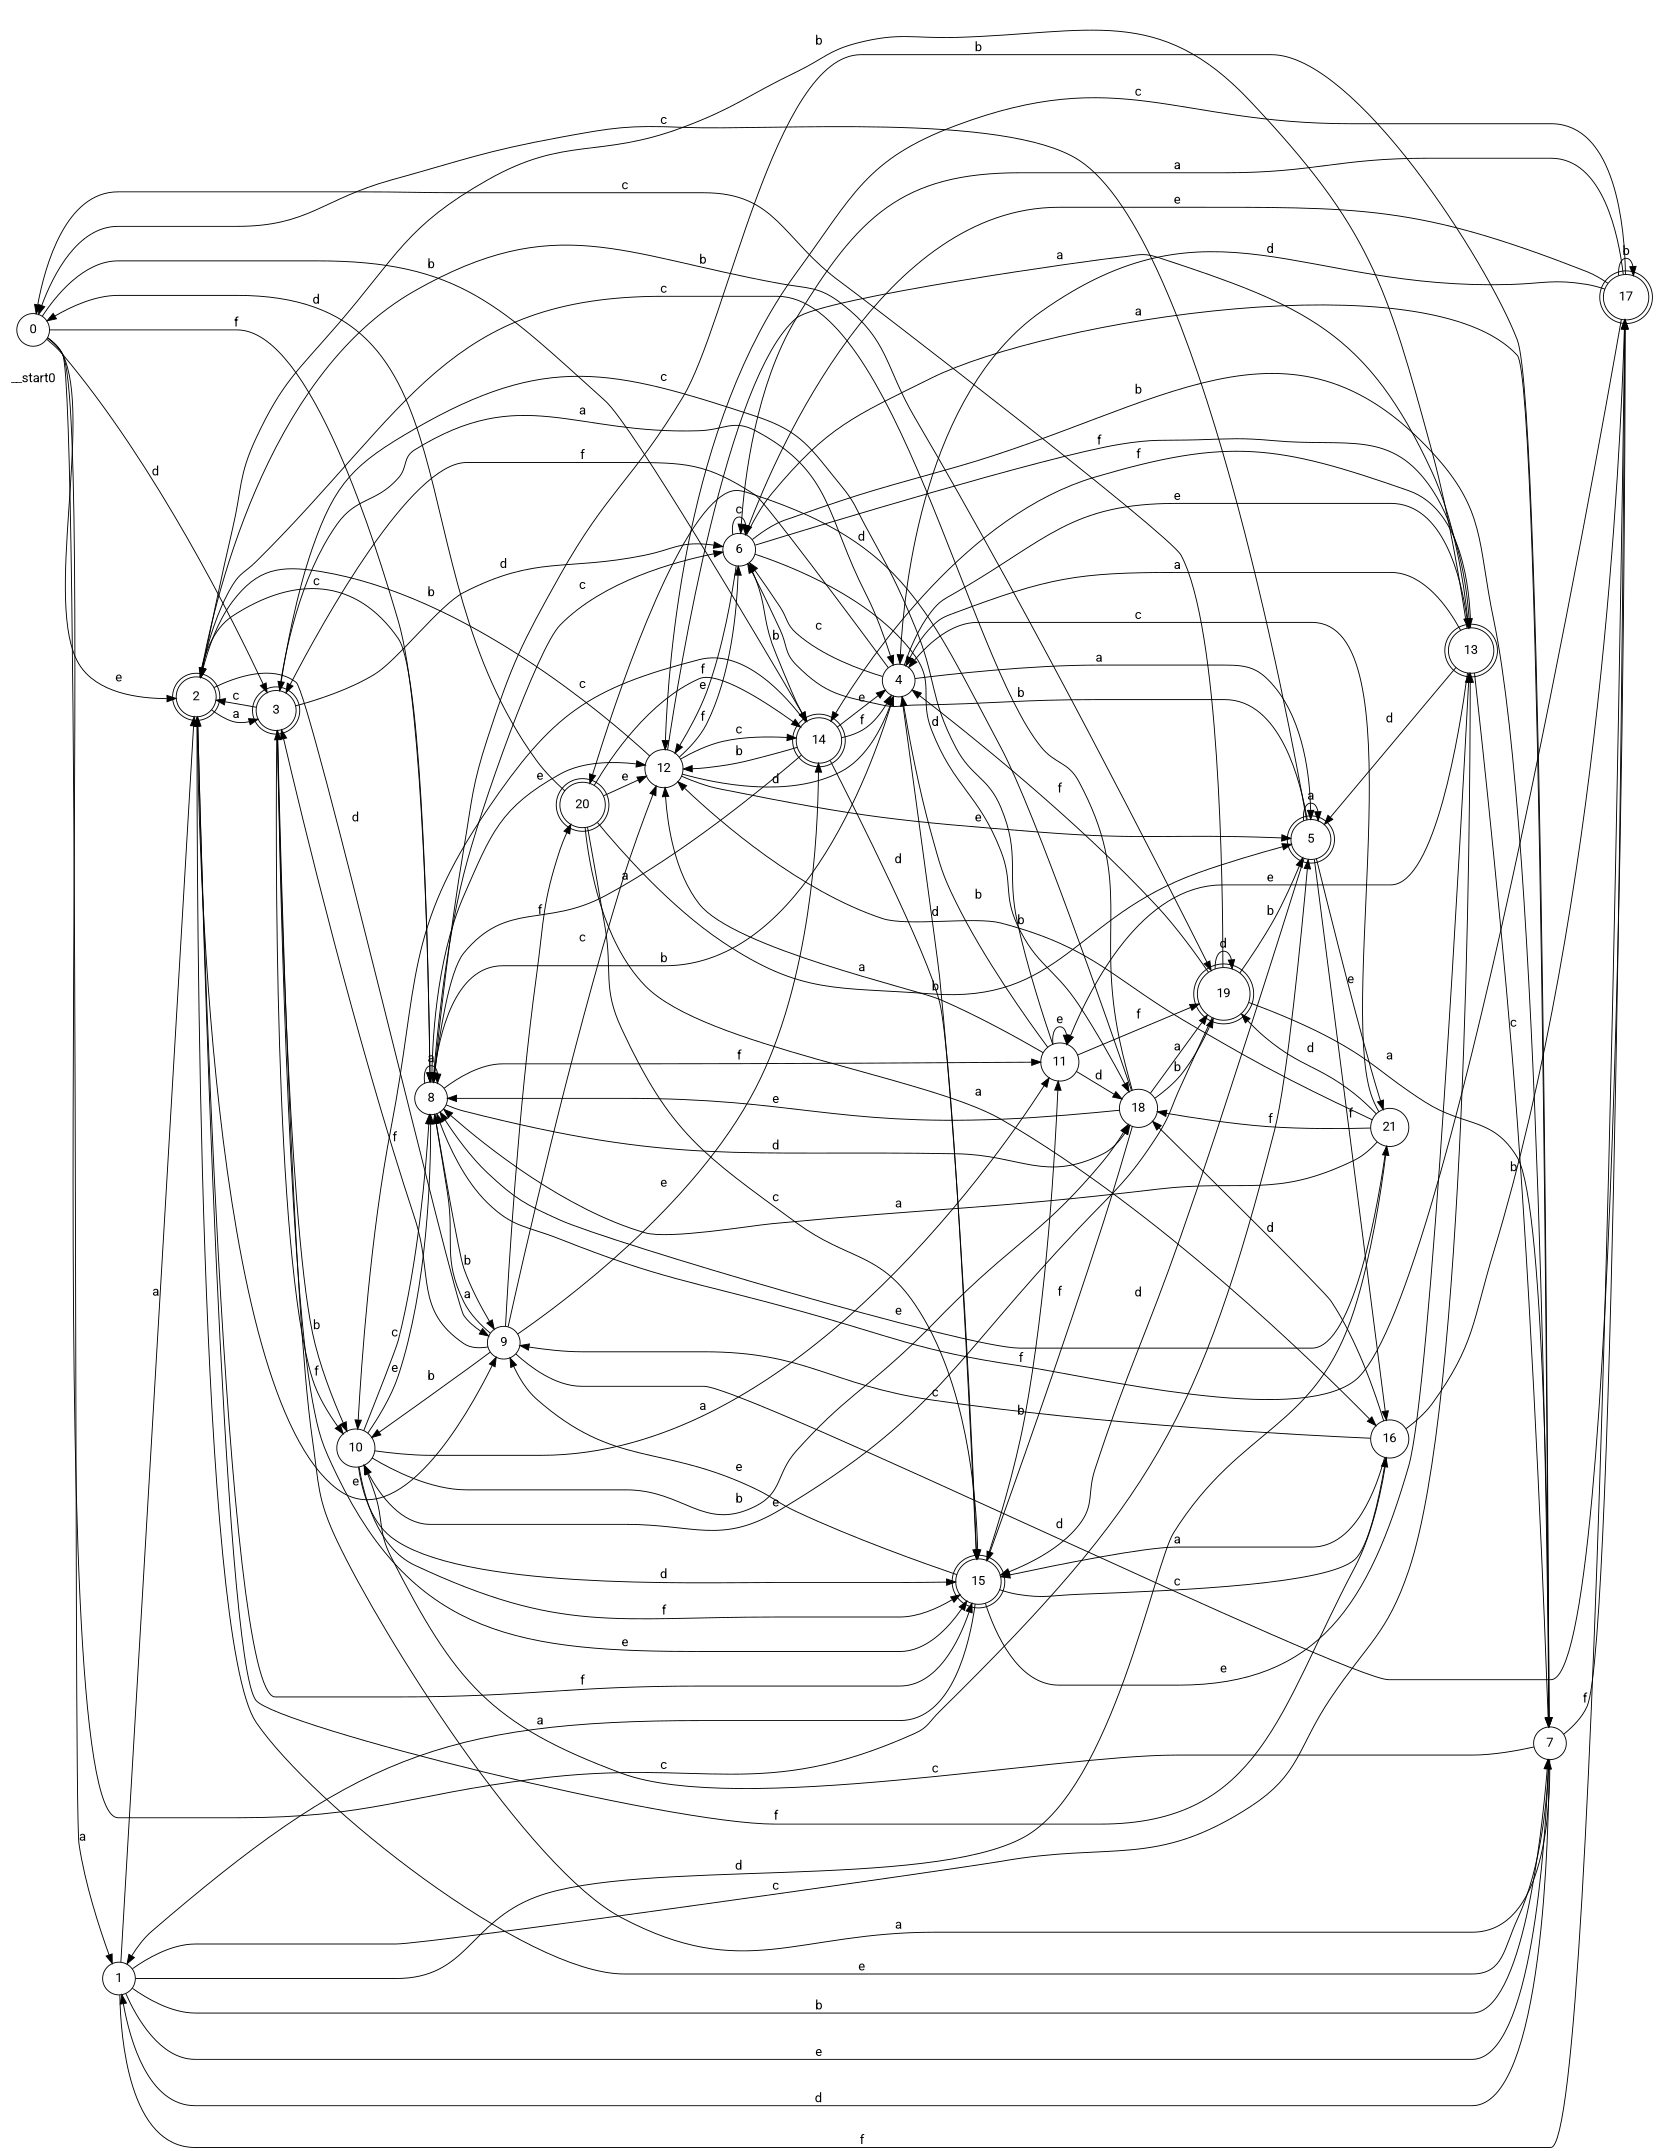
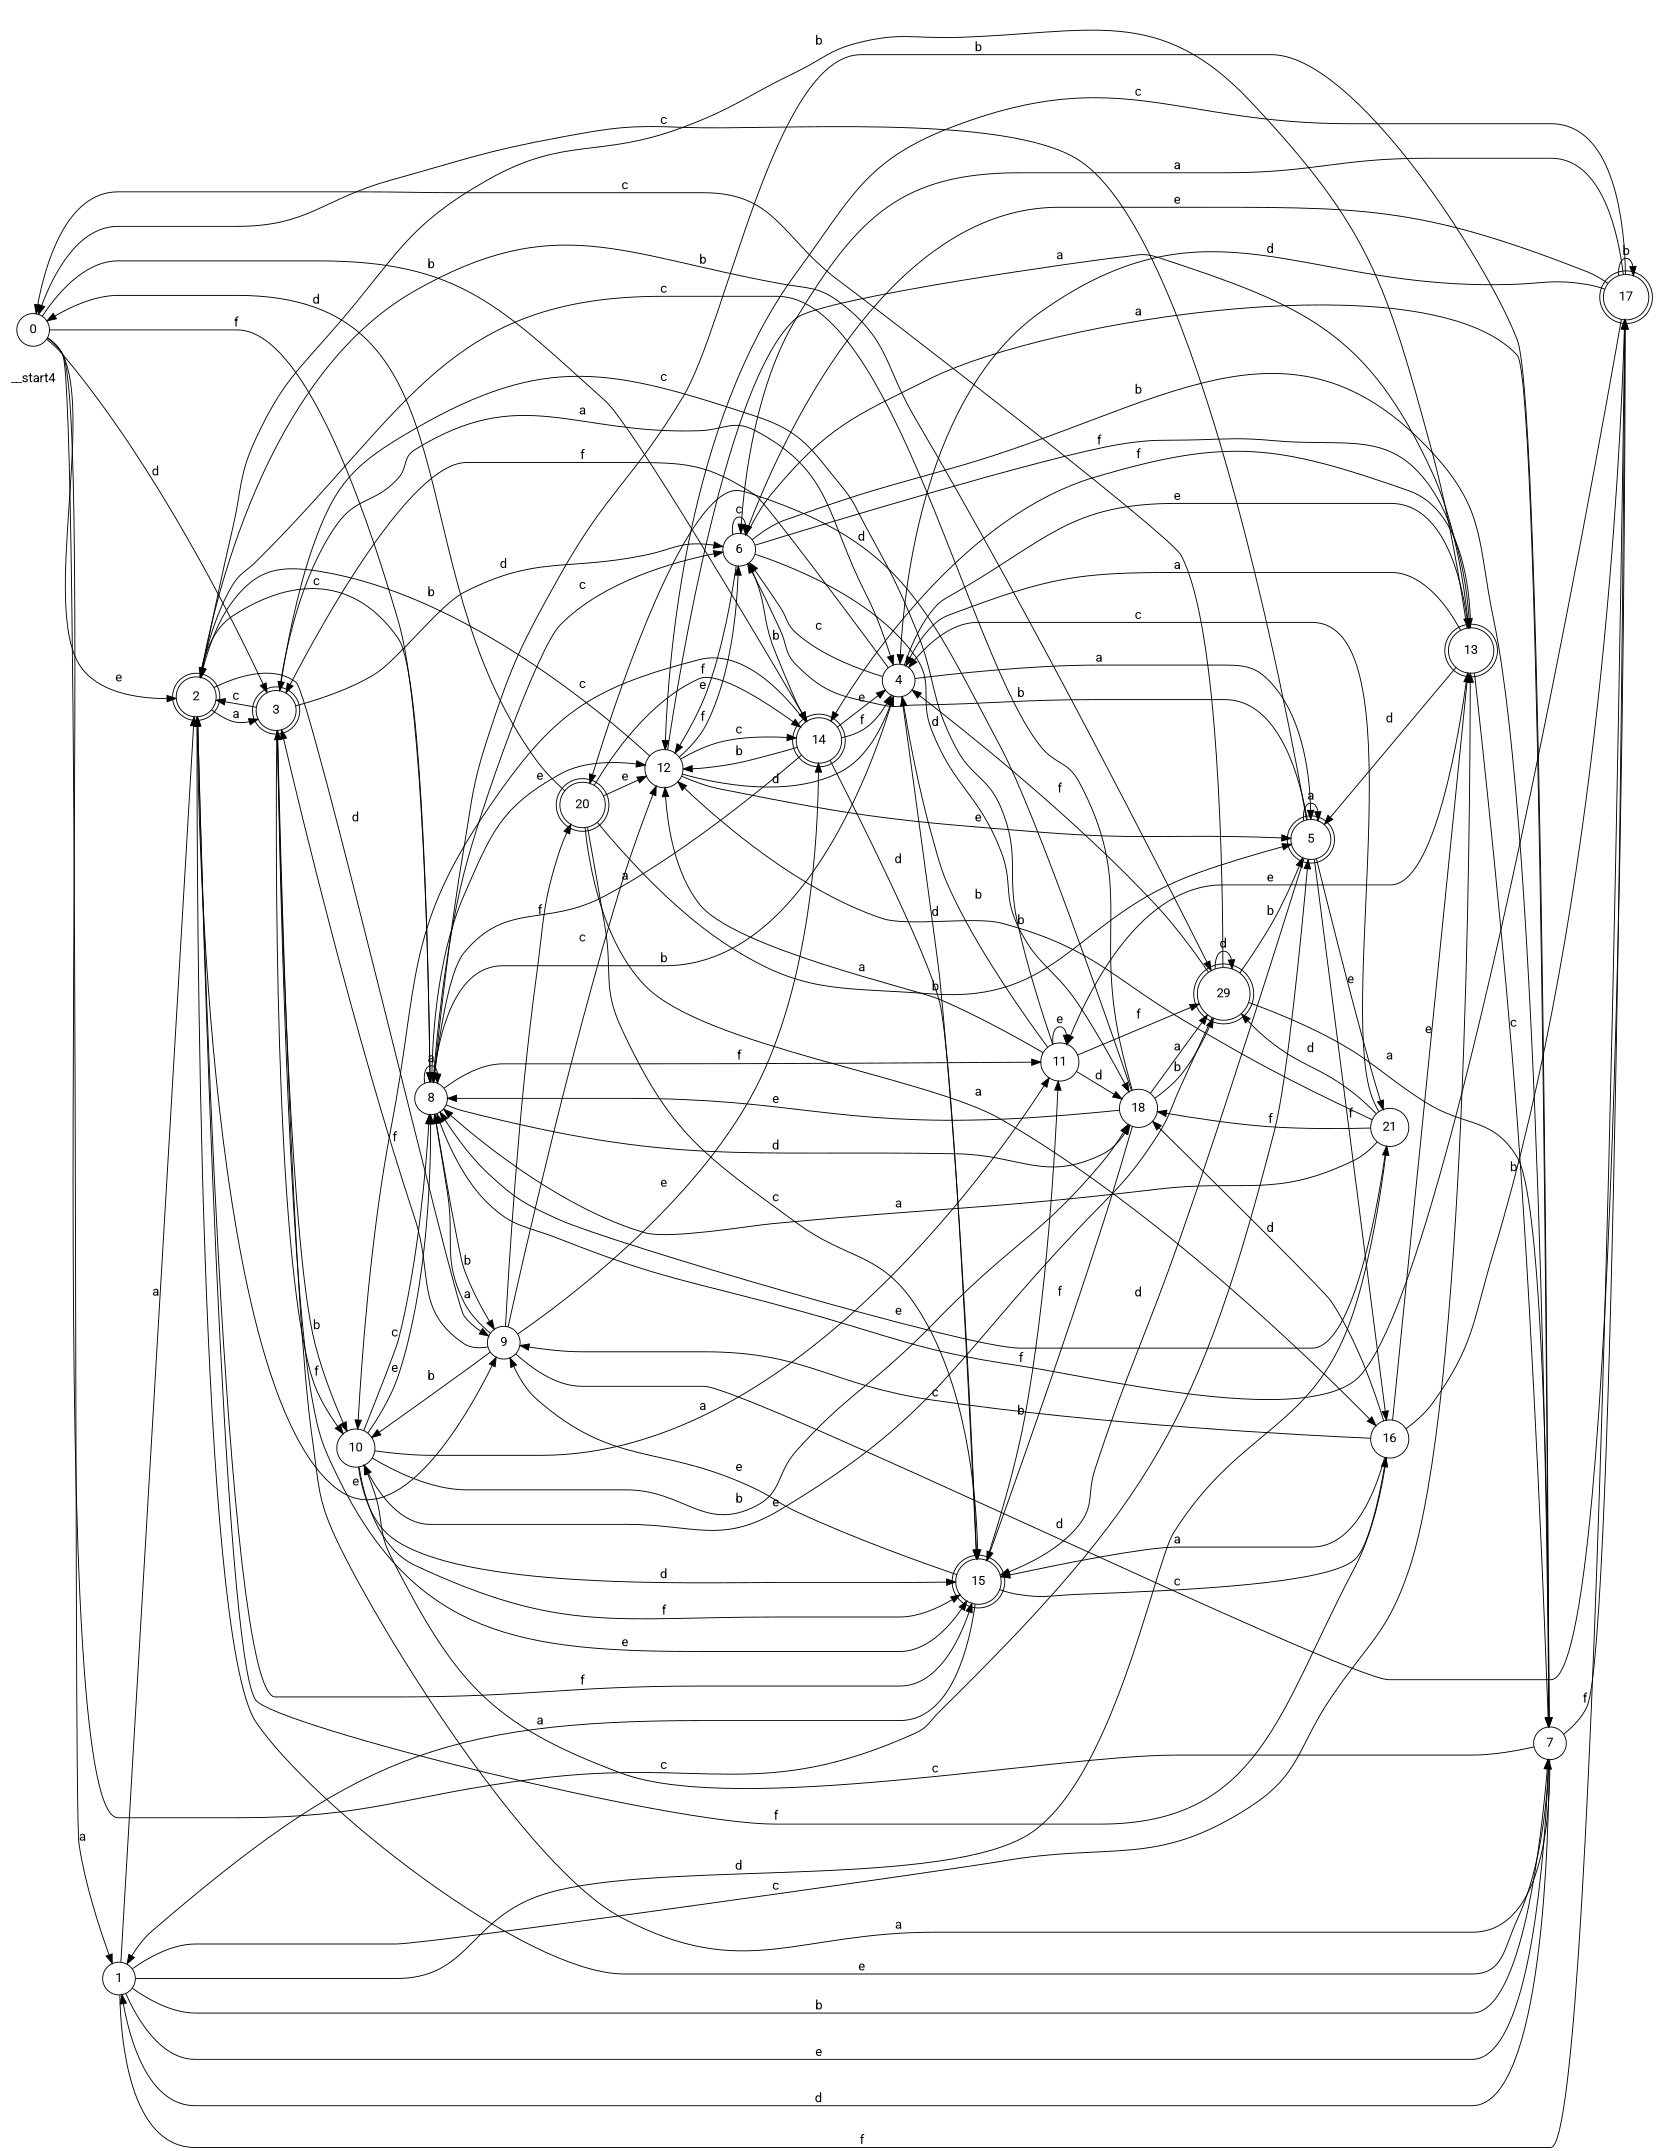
  digraph {
    fontname=Roboto
    rankdir=LR
    node [fontname=Roboto shape=circle color=black fillcolor=white style=filled]
    edge [fontname=Roboto]
-   __start0 [shape=none color="" fillcolor="" style=""]
+   __start0 [shape=none label=__start4 color="" fillcolor="" style=""]
    n2 [label=0]
    n3 [label=1]
    n4 [label=2 shape=doublecircle style="rounded,filled"]
    n5 [label=3 shape=doublecircle style="rounded,filled"]
    n6 [label=5 shape=doublecircle style="rounded,filled"]
    n7 [label=8]
    n8 [label=14 shape=doublecircle style="rounded,filled"]
    n9 [label=7]
    n10 [label=13 shape=doublecircle style="rounded,filled"]
    n11 [label=17 shape=doublecircle style="rounded,filled"]
    n12 [label=21]
    n13 [label=9]
    n14 [label=15 shape=doublecircle style="rounded,filled"]
-   n15 [label=19 shape=doublecircle style="rounded,filled"]
+   n15 [label=29 shape=doublecircle style="rounded,filled"]
    n16 [label=4]
    n17 [label=6]
    n18 [label=10]
    n19 [label=16]
    n20 [label=12]
    n21 [label=18]
    n22 [label=11]
    n23 [label=20 shape=doublecircle style="rounded,filled"]
    n2 -> n3 [label=a]
    n2 -> n4 [label=e]
    n2 -> n5 [label=d]
    n2 -> n6 [label=c]
    n2 -> n7 [label=f]
    n2 -> n8 [label=b]
    n3 -> n4 [label=a]
    n3 -> n9 [label=b]
    n3 -> n9 [label=e]
    n3 -> n10 [label=c]
    n3 -> n11 [label=f]
    n3 -> n12 [label=d]
    n4 -> n5 [label=a]
    n4 -> n7 [label=c]
    n4 -> n13 [label=d]
    n4 -> n13 [label=e]
    n4 -> n14 [label=f]
    n4 -> n15 [label=b]
    n5 -> n4 [label=c]
    n5 -> n14 [label=e]
    n5 -> n16 [label=a]
    n5 -> n17 [label=d]
    n5 -> n18 [label=b]
    n5 -> n18 [label=f]
    n6 -> n2 [label=c]
    n6 -> n6 [label=a]
    n6 -> n12 [label=e]
    n6 -> n14 [label=d]
    n6 -> n17 [label=b]
    n6 -> n19 [label=f]
    n7 -> n7 [label=a]
    n7 -> n13 [label=b]
    n7 -> n17 [label=c]
    n7 -> n20 [label=e]
    n7 -> n21 [label=d]
    n7 -> n22 [label=f]
    n8 -> n7 [label=a]
    n8 -> n14 [label=d]
    n8 -> n16 [label=e]
    n8 -> n16 [label=f]
    n8 -> n18 [label=c]
    n8 -> n20 [label=b]
    n9 -> n3 [label=d]
    n9 -> n4 [label=e]
    n9 -> n5 [label=a]
    n9 -> n7 [label=b]
    n9 -> n11 [label=f]
    n9 -> n18 [label=c]
    n10 -> n4 [label=b]
    n10 -> n6 [label=d]
    n10 -> n8 [label=f]
    n10 -> n9 [label=c]
    n10 -> n16 [label=a]
    n10 -> n22 [label=e]
    n11 -> n7 [label=f]
    n11 -> n11 [label=b]
    n11 -> n16 [label=d]
    n11 -> n17 [label=a]
    n11 -> n17 [label=e]
    n11 -> n20 [label=c]
    n12 -> n7 [label=a]
    n12 -> n7 [label=e]
    n12 -> n15 [label=d]
    n12 -> n16 [label=c]
    n12 -> n20 [label=b]
    n12 -> n21 [label=f]
    n13 -> n5 [label=f]
    n13 -> n7 [label=a]
    n13 -> n8 [label=e]
    n13 -> n11 [label=d]
    n13 -> n18 [label=b]
    n13 -> n20 [label=c]
    n13 -> n23 [label=f]
    n14 -> n3 [label=a]
    n14 -> n13 [label=e]
    n14 -> n19 [label=c]
    n14 -> n22 [label=b]
    n15 -> n2 [label=c]
    n15 -> n6 [label=b]
    n15 -> n9 [label=a]
    n15 -> n15 [label=d]
    n15 -> n16 [label=f]
    n15 -> n18 [label=e]
    n16 -> n5 [label=f]
    n16 -> n6 [label=a]
    n16 -> n7 [label=b]
    n16 -> n10 [label=e]
    n16 -> n14 [label=d]
    n16 -> n17 [label=c]
    n17 -> n8 [label=b]
    n17 -> n9 [label=a]
    n17 -> n9 [label=b]
    n17 -> n10 [label=f]
    n17 -> n17 [label=c]
    n17 -> n20 [label=e]
    n17 -> n21 [label=d]
    n18 -> n7 [label=c]
    n18 -> n7 [label=e]
    n18 -> n14 [label=d]
    n18 -> n14 [label=f]
    n18 -> n21 [label=b]
    n18 -> n22 [label=a]
    n19 -> n4 [label=f]
-   n14 -> n10 [label=e]
+   n19 -> n10 [label=e]
    n19 -> n11 [label=b]
    n19 -> n13 [label=c]
    n19 -> n14 [label=a]
    n19 -> n21 [label=d]
    n20 -> n4 [label=b]
    n20 -> n6 [label=e]
    n20 -> n8 [label=c]
    n20 -> n10 [label=a]
    n20 -> n16 [label=d]
    n20 -> n17 [label=f]
    n21 -> n4 [label=c]
    n21 -> n7 [label=e]
    n21 -> n14 [label=f]
    n21 -> n15 [label=a]
    n21 -> n15 [label=b]
    n21 -> n23 [label=d]
    n22 -> n5 [label=c]
    n22 -> n15 [label=f]
    n22 -> n16 [label=b]
    n22 -> n20 [label=a]
    n22 -> n21 [label=d]
    n22 -> n22 [label=e]
    n23 -> n2 [label=d]
    n23 -> n6 [label=b]
    n23 -> n8 [label=f]
    n23 -> n14 [label=c]
    n23 -> n19 [label=a]
    n23 -> n20 [label=e]
  }
